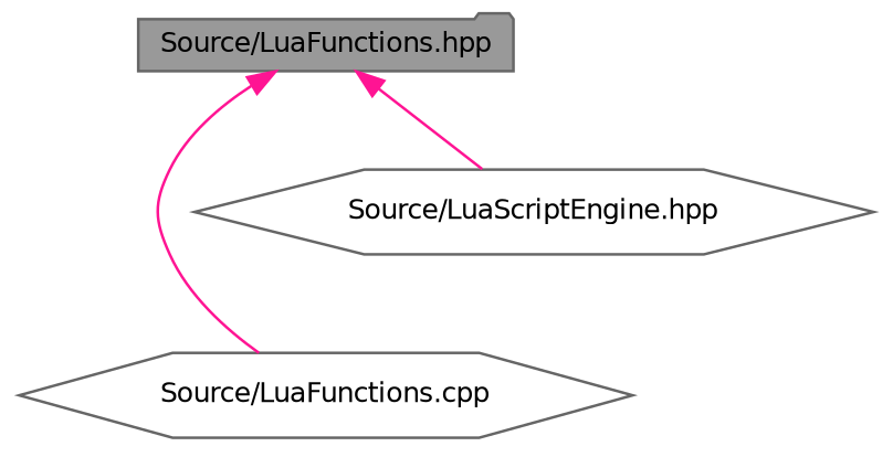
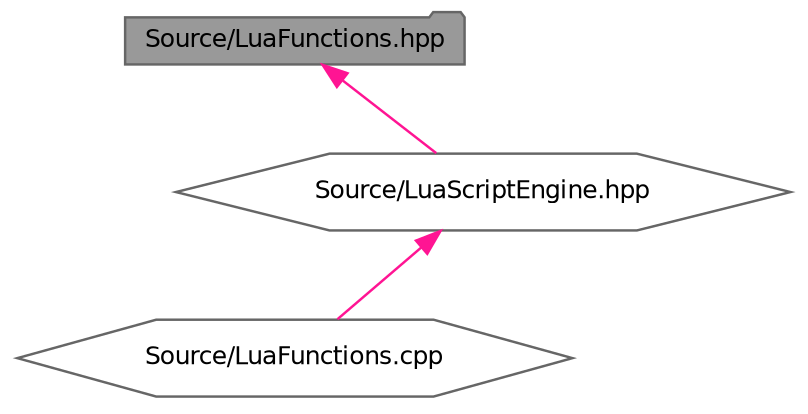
  digraph {
    node [color=grey40 fillcolor=white fontname=Helvetica fontsize=10 shape=hexagon style=filled]
    edge [color=deeppink dir=back fontname=Helvetica fontsize=10 labelfontname=Helvetica labelfontsize=10 style=solid]
    n1 [color=gray40 fillcolor=grey60 fontcolor=black height=0.2 label="Source/LuaFunctions.hpp" shape=folder width=0.4]
    n2 [height=0.2 label="Source/LuaFunctions.cpp" width=0.4]
    n3 [height=0.2 label="Source/LuaScriptEngine.hpp" width=0.4]
-   n1 -> n2
+   n3 -> n2
    n1 -> n3
  }
